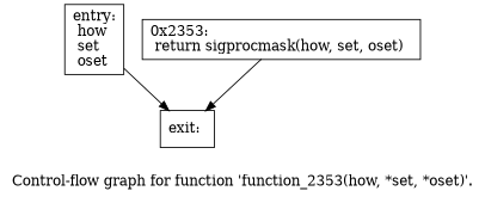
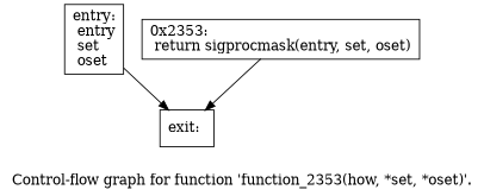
  digraph {
    label="Control-flow graph for function 'function_2353(how, *set, *oset)'."
    node [shape=record]
-   n1 [label="{entry:\l  how\l  set\l  oset\l}"]
+   n1 [label="{entry:\l  entry\l  set\l  oset\l}"]
    n2 [label="{exit:\l}"]
-   n3 [label="{0x2353:\l  return sigprocmask(how, set, oset)\l}"]
+   n3 [label="{0x2353:\l  return sigprocmask(entry, set, oset)\l}"]
    n1 -> n2
    n3 -> n2
  }
